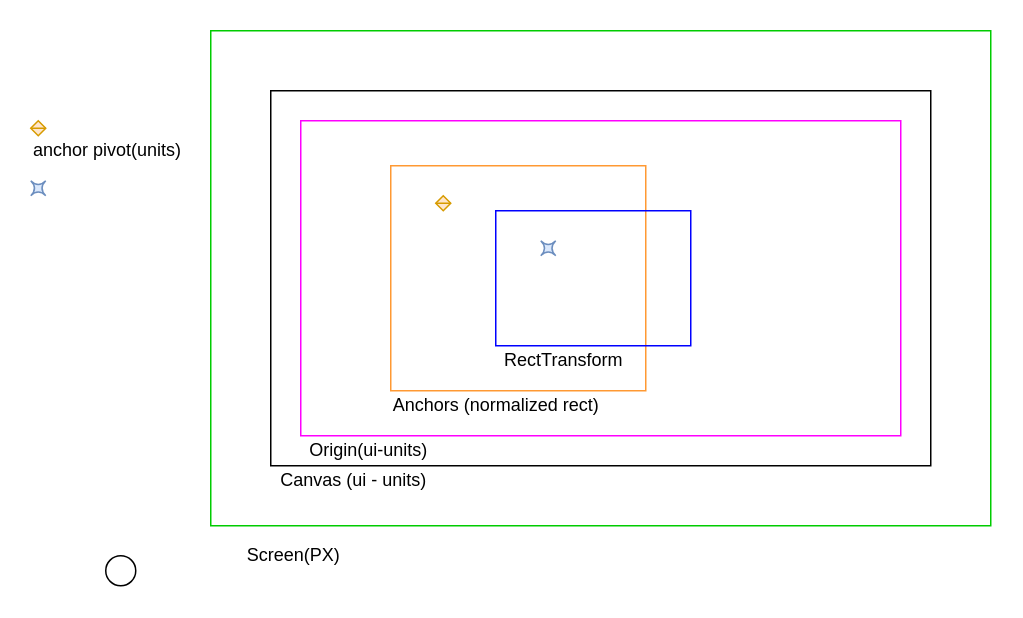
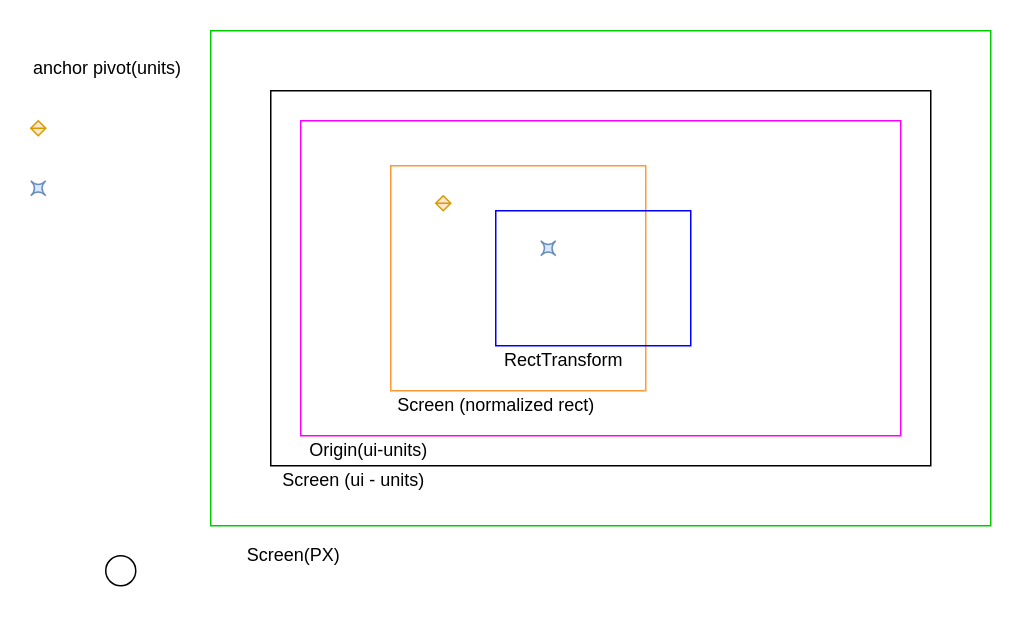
  <mxCell id="0" />
  <mxCell id="1" parent="0" />
  <mxCell id="2" value="" style="rounded=0;whiteSpace=wrap;html=1;fillColor=none;strokeColor=#00CC00;" vertex="1" parent="1"><mxGeometry x="140" y="20" width="520" height="330" as="geometry" /></mxCell>
  <mxCell id="3" value="" style="ellipse;whiteSpace=wrap;html=1;aspect=fixed;fillColor=none;" vertex="1" parent="1"><mxGeometry x="70" y="370" width="20" height="20" as="geometry" /></mxCell>
  <mxCell id="4" value="Screen(PX)" style="text;html=1;align=center;verticalAlign=middle;resizable=0;points=[];autosize=1;strokeColor=none;fillColor=none;" vertex="1" parent="1"><mxGeometry x="155" y="360" width="80" height="20" as="geometry" /></mxCell>
  <mxCell id="5" value="" style="rounded=0;whiteSpace=wrap;html=1;fillColor=none;" vertex="1" parent="1"><mxGeometry x="180" y="60" width="440" height="250" as="geometry" /></mxCell>
- <mxCell id="6" value="Canvas (ui - units)" style="text;html=1;align=center;verticalAlign=middle;resizable=0;points=[];autosize=1;strokeColor=none;fillColor=none;" vertex="1" parent="1"><mxGeometry x="180" y="310" width="110" height="20" as="geometry" /></mxCell>
+ <mxCell id="6" value="Screen (ui - units)" style="text;html=1;align=center;verticalAlign=middle;resizable=0;points=[];autosize=1;strokeColor=none;fillColor=none;" vertex="1" parent="1"><mxGeometry x="180" y="310" width="110" height="20" as="geometry" /></mxCell>
  <mxCell id="7" value="" style="rounded=0;whiteSpace=wrap;html=1;strokeColor=#FF00FF;fillColor=none;" vertex="1" parent="1"><mxGeometry x="200" y="80" width="400" height="210" as="geometry" /></mxCell>
  <mxCell id="8" value="Origin(ui-units)" style="text;html=1;align=center;verticalAlign=middle;resizable=0;points=[];autosize=1;strokeColor=none;fillColor=none;" vertex="1" parent="1"><mxGeometry x="195" y="290" width="100" height="20" as="geometry" /></mxCell>
  <mxCell id="9" value="" style="rounded=0;whiteSpace=wrap;html=1;strokeColor=#FF9933;fillColor=none;" vertex="1" parent="1"><mxGeometry x="260" y="110" width="170" height="150" as="geometry" /></mxCell>
- <mxCell id="10" value="Anchors (normalized rect)" style="text;html=1;align=center;verticalAlign=middle;resizable=0;points=[];autosize=1;strokeColor=none;fillColor=none;" vertex="1" parent="1"><mxGeometry x="255" y="260" width="150" height="20" as="geometry" /></mxCell>
+ <mxCell id="10" value="Screen (normalized rect)" style="text;html=1;align=center;verticalAlign=middle;resizable=0;points=[];autosize=1;strokeColor=none;fillColor=none;" vertex="1" parent="1"><mxGeometry x="255" y="260" width="150" height="20" as="geometry" /></mxCell>
  <mxCell id="11" value="" style="rounded=0;whiteSpace=wrap;html=1;strokeColor=#0000FF;fillColor=none;" vertex="1" parent="1"><mxGeometry x="330" y="140" width="130" height="90" as="geometry" /></mxCell>
  <mxCell id="12" value="RectTransform" style="text;html=1;align=center;verticalAlign=middle;resizable=0;points=[];autosize=1;strokeColor=none;fillColor=none;rotation=0;" vertex="1" parent="1"><mxGeometry x="330" y="230" width="90" height="20" as="geometry" /></mxCell>
  <mxCell id="13" value="" style="shape=sortShape;perimeter=rhombusPerimeter;whiteSpace=wrap;html=1;strokeColor=#d79b00;fillColor=#ffe6cc;" vertex="1" parent="1"><mxGeometry x="20" y="80" width="10" height="10" as="geometry" /></mxCell>
  <mxCell id="14" value="" style="shape=sortShape;perimeter=rhombusPerimeter;whiteSpace=wrap;html=1;strokeColor=#d79b00;fillColor=#ffe6cc;" vertex="1" parent="1"><mxGeometry x="290" y="130" width="10" height="10" as="geometry" /></mxCell>
- <mxCell id="15" value="anchor pivot(units)" style="text;html=1;align=left;verticalAlign=middle;resizable=0;points=[];autosize=1;strokeColor=none;fillColor=none;" vertex="1" parent="1"><mxGeometry x="20" y="90" width="110" height="20" as="geometry" /></mxCell>
+ <mxCell id="15" value="anchor pivot(units)" style="text;html=1;align=left;verticalAlign=middle;resizable=0;points=[];autosize=1;strokeColor=none;fillColor=none;" vertex="1" parent="1"><mxGeometry x="20" y="35" width="110" height="20" as="geometry" /></mxCell>
  <mxCell id="16" value="" style="shape=switch;whiteSpace=wrap;html=1;strokeColor=#6c8ebf;fillColor=#dae8fc;" vertex="1" parent="1"><mxGeometry x="360" y="160" width="10" height="10" as="geometry" /></mxCell>
  <mxCell id="17" value="" style="shape=switch;whiteSpace=wrap;html=1;strokeColor=#6c8ebf;fillColor=#dae8fc;" vertex="1" parent="1"><mxGeometry x="20" y="120" width="10" height="10" as="geometry" /></mxCell>
